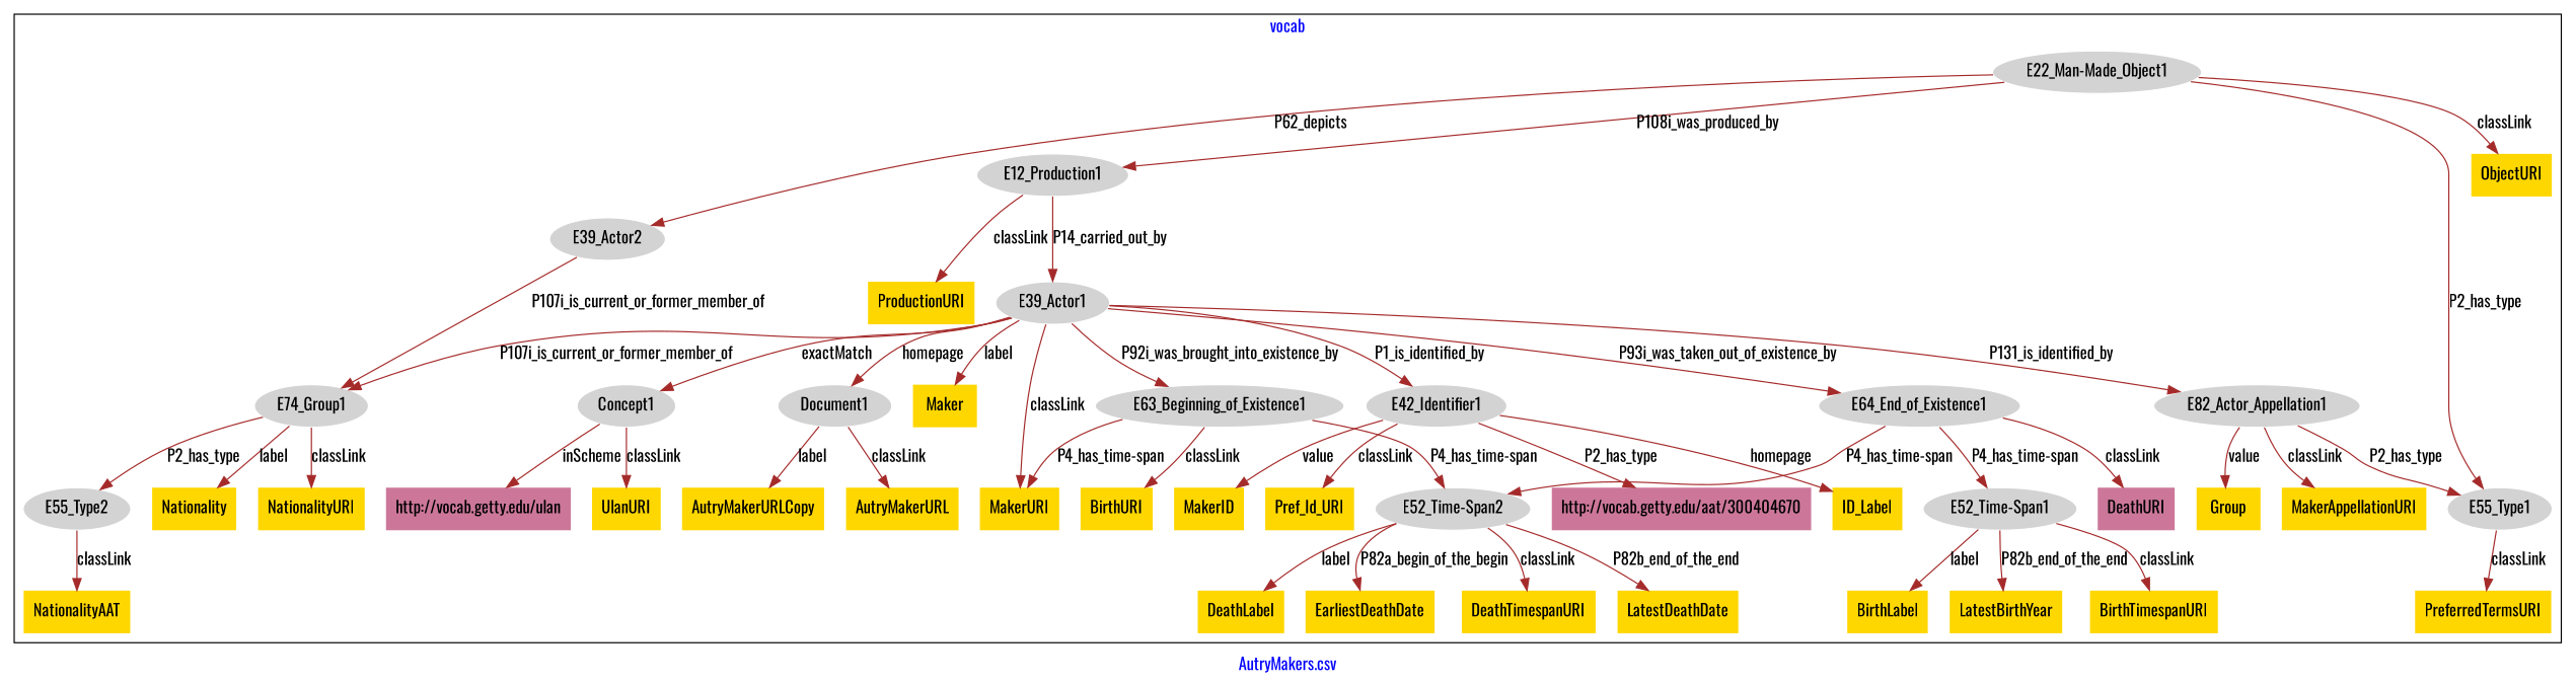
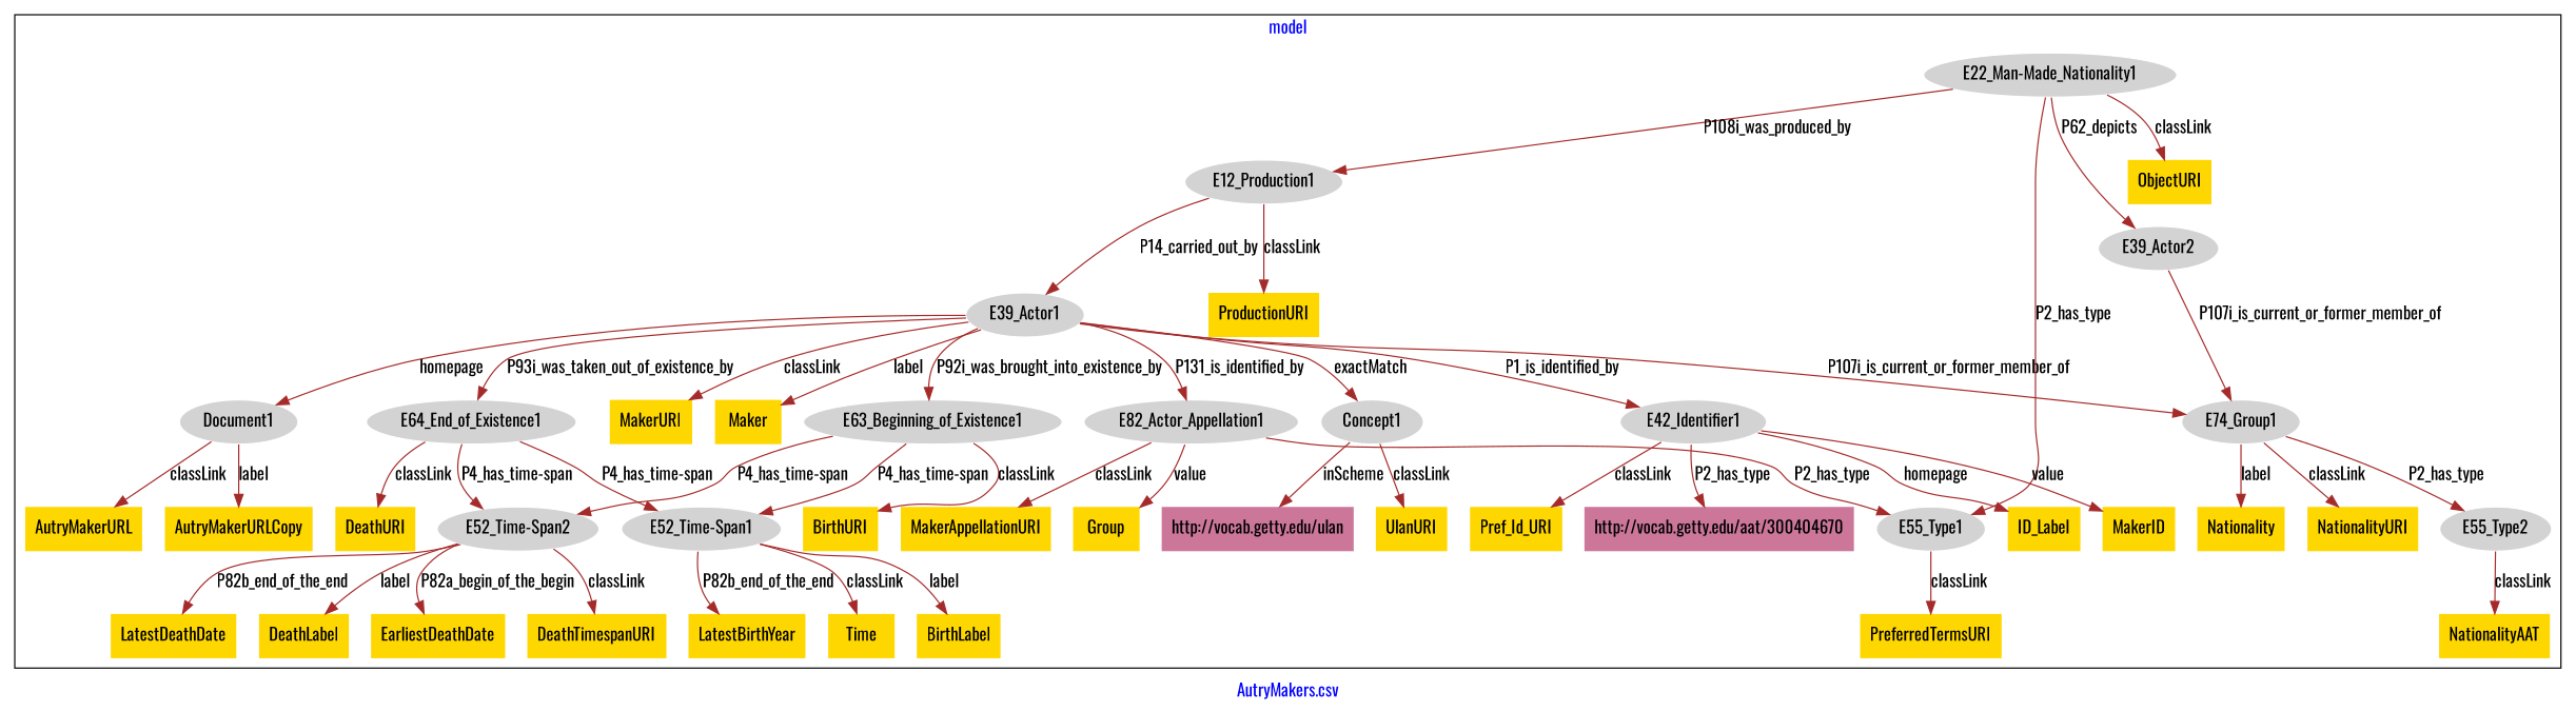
  digraph {
    fontcolor=blue
    fontname=Oswald
    label="AutryMakers.csv"
    remincross=true
    node [fillcolor=gold fontname=Oswald style=filled shape=plaintext]
    edge [color=brown fontcolor=black fontname=Oswald]
    n1 [color=white fillcolor=lightgray label=E12_Production1 shape=""]
    n2 [color=white fillcolor=lightgray label=E39_Actor1 shape=""]
-   n3 [color=white fillcolor=lightgray label="E22_Man-Made_Object1" shape=""]
+   n3 [color=white fillcolor=lightgray label="E22_Man-Made_Nationality1" shape=""]
    n4 [color=white fillcolor=lightgray label=E39_Actor2 shape=""]
    n5 [color=white fillcolor=lightgray label=E42_Identifier1 shape=""]
    n6 [color=white fillcolor=lightgray label=E63_Beginning_of_Existence1 shape=""]
    n7 [color=white fillcolor=lightgray label=E64_End_of_Existence1 shape=""]
    n8 [color=white fillcolor=lightgray label=E82_Actor_Appellation1 shape=""]
    n9 [color=white fillcolor=lightgray label=Concept1 shape=""]
    n10 [color=white fillcolor=lightgray label=Document1 shape=""]
    n11 [color=white fillcolor=lightgray label=E74_Group1 shape=""]
    n12 [color=white fillcolor=lightgray label="E52_Time-Span2" shape=""]
    n13 [color=white fillcolor=lightgray label="E52_Time-Span1" shape=""]
    n14 [color=white fillcolor=lightgray label=E55_Type2 shape=""]
    n15 [color=white fillcolor=lightgray label=E55_Type1 shape=""]
    n16 [label=MakerAppellationURI]
-   n17 [fillcolor="#CC7799" label=DeathURI]
+   n17 [label=DeathURI]
    n18 [label=MakerURI]
    n19 [label=ID_Label]
    n20 [label=ProductionURI]
    n21 [label=ObjectURI]
    n22 [label=EarliestDeathDate]
    n23 [label=LatestBirthYear]
    n24 [label=AutryMakerURLCopy]
-   n25 [label=BirthTimespanURI]
+   n25 [label=Time]
    n26 [label=BirthLabel]
    n27 [label=BirthURI]
    n28 [label=MakerID]
    n29 [label=PreferredTermsURI]
    n30 [label=Maker]
    n31 [label=AutryMakerURL]
    n32 [label=Nationality]
    n33 [label=Pref_Id_URI]
    n34 [label=NationalityURI]
    n35 [label=UlanURI]
    n36 [label=NationalityAAT]
    n37 [label=DeathTimespanURI]
    n38 [label=LatestDeathDate]
    n39 [label=Group]
    n40 [label=DeathLabel]
    n41 [fillcolor="#CC7799" label="http://vocab.getty.edu/aat/300404670"]
    n42 [fillcolor="#CC7799" label="http://vocab.getty.edu/ulan"]
    subgraph cluster_1 {
-     label=vocab
+     label=model
      n1
      n2
      n3
      n4
      n5
      n6
      n7
      n8
      n9
      n10
      n11
      n12
      n13
      n14
      n15
      n16
      n17
      n18
      n19
      n20
      n21
      n22
      n23
      n24
      n25
      n26
      n27
      n28
      n29
      n30
      n31
      n32
      n33
      n34
      n35
      n36
      n37
      n38
      n39
      n40
      n41
      n42
    }
    n1 -> n2 [label=P14_carried_out_by]
    n1 -> n20 [label=classLink]
    n2 -> n5 [label=P1_is_identified_by]
    n2 -> n6 [label=P92i_was_brought_into_existence_by]
    n2 -> n7 [label=P93i_was_taken_out_of_existence_by]
    n2 -> n8 [label=P131_is_identified_by]
    n2 -> n9 [label=exactMatch]
    n2 -> n10 [label=homepage]
    n2 -> n11 [label=P107i_is_current_or_former_member_of]
    n2 -> n18 [label=classLink]
    n2 -> n30 [label=label]
    n3 -> n1 [label=P108i_was_produced_by]
    n3 -> n4 [label=P62_depicts]
    n3 -> n15 [label=P2_has_type]
    n3 -> n21 [label=classLink]
    n4 -> n11 [label=P107i_is_current_or_former_member_of]
    n5 -> n19 [label=homepage]
    n5 -> n28 [label=value]
    n5 -> n33 [label=classLink]
    n5 -> n41 [label=P2_has_type]
    n6 -> n12 [label="P4_has_time-span"]
-   n6 -> n18 [label="P4_has_time-span"]
+   n6 -> n13 [label="P4_has_time-span"]
    n6 -> n27 [label=classLink]
    n7 -> n12 [label="P4_has_time-span"]
    n7 -> n13 [label="P4_has_time-span"]
    n7 -> n17 [label=classLink]
    n8 -> n15 [label=P2_has_type]
    n8 -> n16 [label=classLink]
    n8 -> n39 [label=value]
    n9 -> n35 [label=classLink]
    n9 -> n42 [label=inScheme]
    n10 -> n24 [label=label]
    n10 -> n31 [label=classLink]
    n11 -> n14 [label=P2_has_type]
    n11 -> n32 [label=label]
    n11 -> n34 [label=classLink]
    n12 -> n22 [label=P82a_begin_of_the_begin]
    n12 -> n37 [label=classLink]
    n12 -> n38 [label=P82b_end_of_the_end]
    n12 -> n40 [label=label]
    n13 -> n23 [label=P82b_end_of_the_end]
    n13 -> n25 [label=classLink]
    n13 -> n26 [label=label]
    n14 -> n36 [label=classLink]
    n15 -> n29 [label=classLink]
  }
